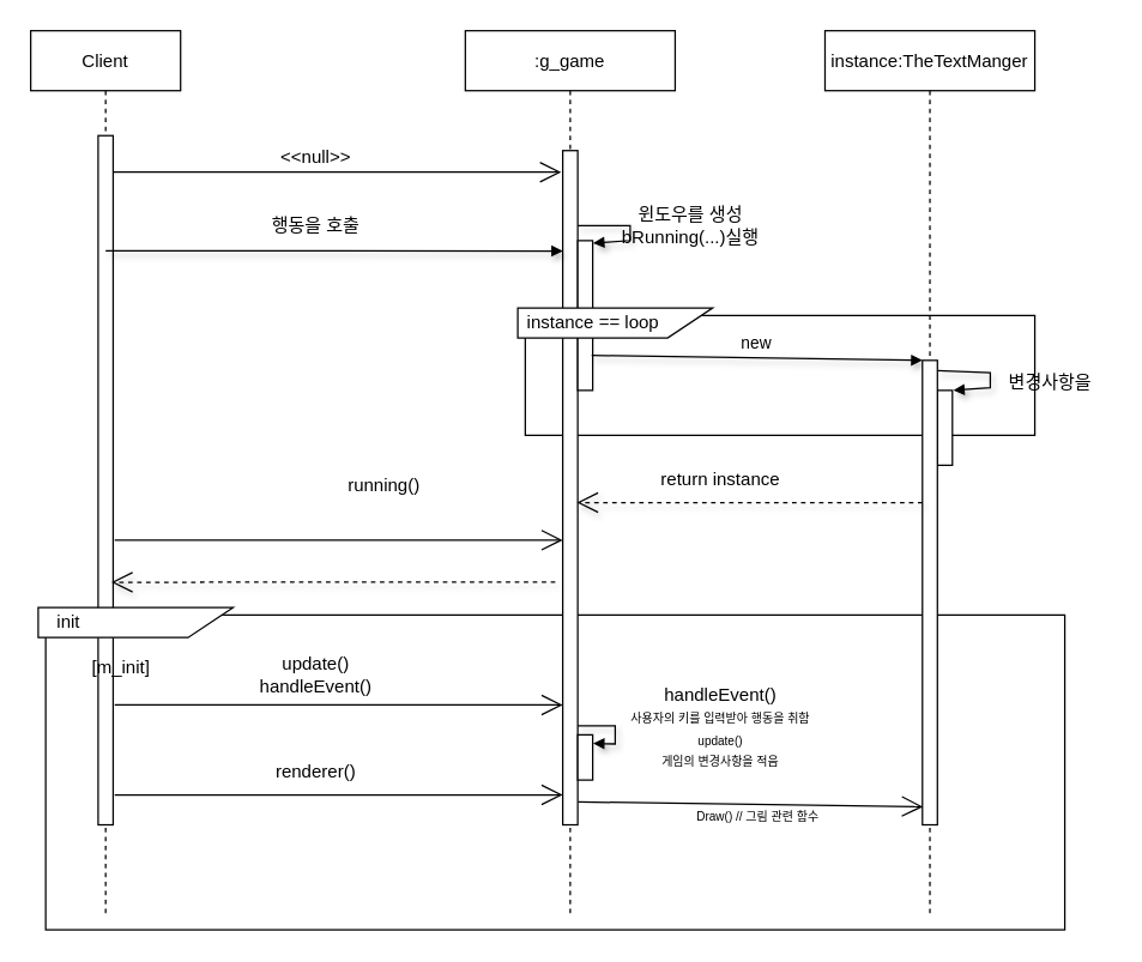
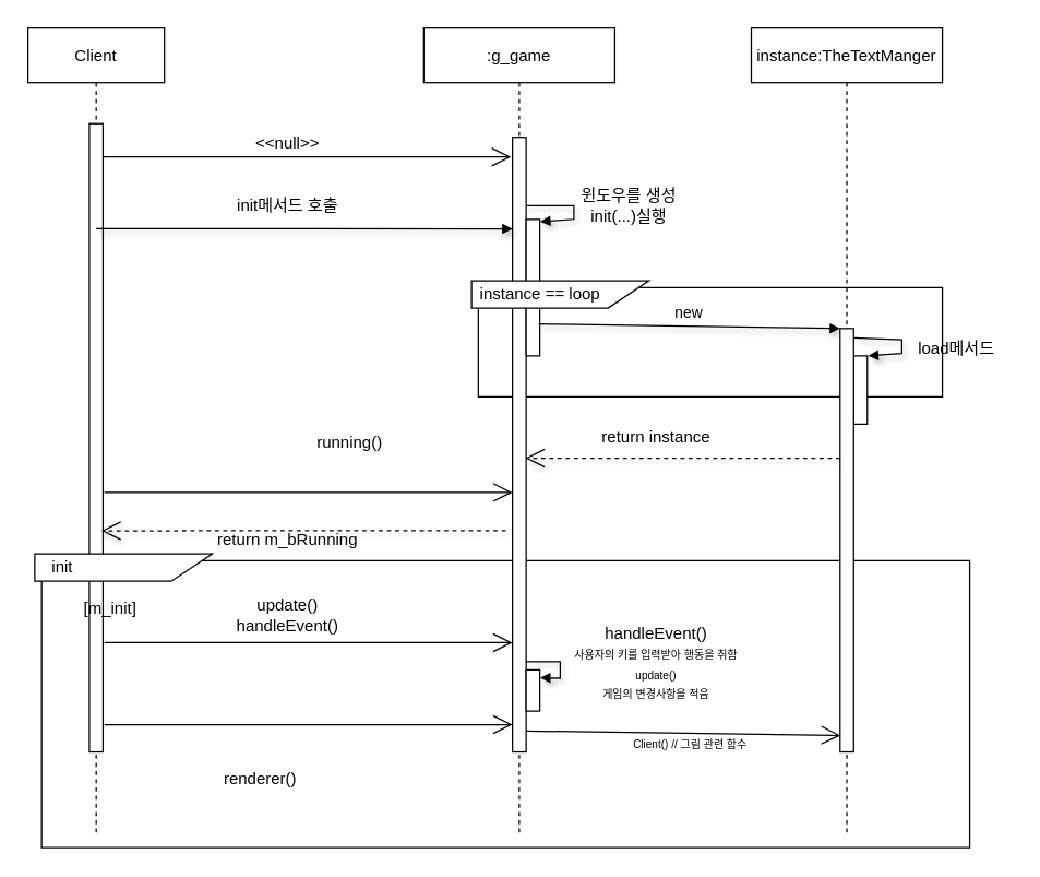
  <mxCell id="0" />
  <mxCell id="1" parent="0" />
  <mxCell id="2" value="" style="verticalLabelPosition=bottom;verticalAlign=top;html=1;shape=mxgraph.basic.rect;fillColor2=none;strokeWidth=1;size=20;indent=5;fillColor=none;" vertex="1" parent="1"><mxGeometry x="30" y="410" width="680" height="210" as="geometry" /></mxCell>
  <mxCell id="3" value="" style="verticalLabelPosition=bottom;verticalAlign=top;html=1;shape=mxgraph.basic.rect;fillColor2=none;strokeWidth=1;size=20;indent=5;fillColor=none;" vertex="1" parent="1"><mxGeometry x="350" y="210" width="340" height="80" as="geometry" /></mxCell>
  <mxCell id="4" value="Client" style="shape=umlLifeline;perimeter=lifelinePerimeter;container=1;collapsible=0;recursiveResize=0;rounded=0;shadow=0;strokeWidth=1;" parent="1" vertex="1"><mxGeometry x="20" y="20" width="100" height="590" as="geometry" /></mxCell>
  <mxCell id="5" value="" style="points=[];perimeter=orthogonalPerimeter;rounded=0;shadow=0;strokeWidth=1;" parent="4" vertex="1"><mxGeometry x="45" y="70" width="10" height="460" as="geometry" /></mxCell>
  <mxCell id="6" value=":g_game" style="shape=umlLifeline;perimeter=lifelinePerimeter;container=0;collapsible=0;recursiveResize=0;rounded=0;shadow=0;strokeWidth=1;" parent="1" vertex="1"><mxGeometry x="310" y="20" width="140" height="590" as="geometry" /></mxCell>
  <mxCell id="7" value="instance:TheTextManger" style="shape=umlLifeline;perimeter=lifelinePerimeter;container=1;collapsible=0;recursiveResize=0;rounded=0;shadow=0;strokeWidth=1;" vertex="1" parent="1"><mxGeometry x="550" y="20" width="140" height="590" as="geometry" /></mxCell>
  <mxCell id="8" value="" style="verticalLabelPosition=bottom;verticalAlign=top;html=1;shape=mxgraph.basic.rect;fillColor2=none;strokeWidth=1;size=20;indent=5;" vertex="1" parent="7"><mxGeometry x="75" y="240" width="10" height="50" as="geometry" /></mxCell>
  <mxCell id="9" value="" style="html=1;verticalAlign=bottom;endArrow=block;shadow=1;endSize=5;jumpStyle=none;entryX=1.028;entryY=0.017;entryDx=0;entryDy=0;entryPerimeter=0;rounded=0;exitX=0.972;exitY=0.187;exitDx=0;exitDy=0;exitPerimeter=0;" edge="1" parent="7"><mxGeometry width="80" relative="1" as="geometry"><mxPoint x="75" y="226.92" as="sourcePoint" /><mxPoint x="85.56" y="240.0" as="targetPoint" /><Array as="points"><mxPoint x="110.28" y="228.3" /><mxPoint x="110.28" y="238.3" /></Array></mxGeometry></mxCell>
  <mxCell id="10" value="&amp;lt;&amp;lt;null&amp;gt;&amp;gt;" style="text;html=1;align=center;verticalAlign=middle;resizable=0;points=[];autosize=1;strokeColor=none;fillColor=none;" vertex="1" parent="1"><mxGeometry x="170" y="90" width="80" height="30" as="geometry" /></mxCell>
- <mxCell id="11" value="행동을 호출" style="text;html=1;align=center;verticalAlign=middle;resizable=0;points=[];autosize=1;strokeColor=none;fillColor=none;" vertex="1" parent="1"><mxGeometry x="160" y="135" width="100" height="30" as="geometry" /></mxCell>
+ <mxCell id="11" value="init메서드 호출" style="text;html=1;align=center;verticalAlign=middle;resizable=0;points=[];autosize=1;strokeColor=none;fillColor=none;" vertex="1" parent="1"><mxGeometry x="160" y="135" width="100" height="30" as="geometry" /></mxCell>
  <mxCell id="12" value="" style="points=[];perimeter=orthogonalPerimeter;rounded=0;shadow=0;strokeWidth=1;" parent="1" vertex="1"><mxGeometry x="375" y="100" width="10" height="450" as="geometry" /></mxCell>
  <mxCell id="13" value="" style="endArrow=open;endFill=1;endSize=12;html=1;rounded=0;entryX=-0.105;entryY=0.032;entryDx=0;entryDy=0;entryPerimeter=0;" edge="1" parent="1" source="5" target="12"><mxGeometry width="160" relative="1" as="geometry"><mxPoint x="80" y="100" as="sourcePoint" /><mxPoint x="370" y="99" as="targetPoint" /></mxGeometry></mxCell>
  <mxCell id="14" value="" style="html=1;verticalAlign=bottom;endArrow=block;shadow=1;endSize=5;jumpStyle=none;entryX=1.028;entryY=0.017;entryDx=0;entryDy=0;entryPerimeter=0;rounded=0;" edge="1" parent="1" source="12" target="15"><mxGeometry width="80" relative="1" as="geometry"><mxPoint x="390" y="150" as="sourcePoint" /><mxPoint x="255.57" y="191.7" as="targetPoint" /><Array as="points"><mxPoint x="420" y="150" /><mxPoint x="420" y="160" /></Array></mxGeometry></mxCell>
  <mxCell id="15" value="" style="verticalLabelPosition=bottom;verticalAlign=top;html=1;shape=mxgraph.basic.rect;fillColor2=none;strokeWidth=1;size=20;indent=5;" vertex="1" parent="1"><mxGeometry x="385" y="160" width="10" height="100" as="geometry" /></mxCell>
  <mxCell id="16" value="" style="endArrow=block;endFill=1;html=1;edgeStyle=orthogonalEdgeStyle;align=left;verticalAlign=top;rounded=0;shadow=1;endSize=5;jumpStyle=none;entryX=0;entryY=0.149;entryDx=0;entryDy=0;entryPerimeter=0;exitX=0.5;exitY=0.167;exitDx=0;exitDy=0;exitPerimeter=0;" edge="1" parent="1" source="5" target="12"><mxGeometry relative="1" as="geometry"><mxPoint x="80" y="167" as="sourcePoint" /><mxPoint x="240" y="130" as="targetPoint" /></mxGeometry></mxCell>
- <mxCell id="17" value="윈도우를 생성&lt;br&gt;bRunning(...)실행" style="text;html=1;align=center;verticalAlign=middle;resizable=0;points=[];autosize=1;strokeColor=none;fillColor=none;" vertex="1" parent="1"><mxGeometry x="410" y="130" width="100" height="40" as="geometry" /></mxCell>
+ <mxCell id="17" value="윈도우를 생성&lt;br&gt;init(...)실행" style="text;html=1;align=center;verticalAlign=middle;resizable=0;points=[];autosize=1;strokeColor=none;fillColor=none;" vertex="1" parent="1"><mxGeometry x="410" y="130" width="100" height="40" as="geometry" /></mxCell>
  <mxCell id="18" value="new" style="html=1;verticalAlign=bottom;endArrow=block;rounded=0;shadow=1;endSize=5;jumpStyle=none;exitX=0.927;exitY=0.767;exitDx=0;exitDy=0;exitPerimeter=0;" edge="1" parent="1" source="15" target="21"><mxGeometry width="80" relative="1" as="geometry"><mxPoint x="400" y="240" as="sourcePoint" /><mxPoint x="610" y="240" as="targetPoint" /><Array as="points" /></mxGeometry></mxCell>
  <mxCell id="19" value="" style="shape=manualInput;whiteSpace=wrap;html=1;fillColor=default;rotation=90;direction=east;flipH=1;" vertex="1" parent="1"><mxGeometry x="400" y="150" width="20" height="130" as="geometry" /></mxCell>
  <mxCell id="20" value="instance == loop" style="text;html=1;align=center;verticalAlign=middle;resizable=0;points=[];autosize=1;strokeColor=none;fillColor=none;" vertex="1" parent="1"><mxGeometry x="340" y="200" width="110" height="30" as="geometry" /></mxCell>
  <mxCell id="21" value="" style="points=[];perimeter=orthogonalPerimeter;rounded=0;shadow=0;strokeWidth=1;" vertex="1" parent="1"><mxGeometry x="615" y="240" width="10" height="310" as="geometry" /></mxCell>
  <mxCell id="22" value="" style="endArrow=open;endSize=12;dashed=1;html=1;rounded=0;shadow=1;jumpStyle=none;entryX=0.948;entryY=0.522;entryDx=0;entryDy=0;entryPerimeter=0;" edge="1" parent="1" source="21" target="12"><mxGeometry width="160" relative="1" as="geometry"><mxPoint x="610" y="330" as="sourcePoint" /><mxPoint x="390" y="325" as="targetPoint" /></mxGeometry></mxCell>
  <mxCell id="23" value="return instance" style="text;html=1;align=center;verticalAlign=middle;resizable=0;points=[];autosize=1;strokeColor=none;fillColor=none;" vertex="1" parent="1"><mxGeometry x="430" y="305" width="100" height="30" as="geometry" /></mxCell>
- <mxCell id="24" value="변경사항을" style="text;html=1;align=center;verticalAlign=middle;resizable=0;points=[];autosize=1;strokeColor=none;fillColor=none;" vertex="1" parent="1"><mxGeometry x="660" y="240" width="80" height="30" as="geometry" /></mxCell>
+ <mxCell id="24" value="load메서드" style="text;html=1;align=center;verticalAlign=middle;resizable=0;points=[];autosize=1;strokeColor=none;fillColor=none;" vertex="1" parent="1"><mxGeometry x="660" y="240" width="80" height="30" as="geometry" /></mxCell>
  <mxCell id="25" value="" style="shape=manualInput;whiteSpace=wrap;html=1;fillColor=default;rotation=90;direction=east;flipH=1;" vertex="1" parent="1"><mxGeometry x="80" y="350" width="20" height="130" as="geometry" /></mxCell>
  <mxCell id="26" value="init" style="text;html=1;align=center;verticalAlign=middle;resizable=0;points=[];autosize=1;strokeColor=none;fillColor=none;" vertex="1" parent="1"><mxGeometry x="20" y="400" width="50" height="30" as="geometry" /></mxCell>
  <mxCell id="27" value="" style="endArrow=open;endFill=1;endSize=12;html=1;rounded=0;entryX=-0.105;entryY=0.032;entryDx=0;entryDy=0;entryPerimeter=0;" edge="1" parent="1"><mxGeometry width="160" relative="1" as="geometry"><mxPoint x="76.05" y="360" as="sourcePoint" /><mxPoint x="375" y="360" as="targetPoint" /></mxGeometry></mxCell>
  <mxCell id="28" value="running()" style="text;whiteSpace=wrap;html=1;" vertex="1" parent="1"><mxGeometry x="230" y="310" width="70" height="40" as="geometry" /></mxCell>
  <mxCell id="29" value="" style="endArrow=open;endSize=12;dashed=1;html=1;rounded=0;shadow=1;jumpStyle=none;entryX=0.886;entryY=0.648;entryDx=0;entryDy=0;entryPerimeter=0;" edge="1" parent="1" target="5"><mxGeometry width="160" relative="1" as="geometry"><mxPoint x="370" y="388" as="sourcePoint" /><mxPoint x="79.48" y="389.71" as="targetPoint" /></mxGeometry></mxCell>
+ <mxCell id="30" value="&lt;div style=&quot;text-align: left;&quot;&gt;&lt;span style=&quot;background-color: initial;&quot;&gt;return m_bRunning&lt;/span&gt;&lt;/div&gt;" style="text;html=1;align=center;verticalAlign=middle;resizable=0;points=[];autosize=1;strokeColor=none;fillColor=none;" vertex="1" parent="1"><mxGeometry x="145" y="380" width="130" height="30" as="geometry" /></mxCell>
  <mxCell id="31" value="&lt;font style=&quot;font-size: 12px;&quot;&gt;[&lt;span style=&quot;text-align: left;&quot;&gt;m_init&lt;/span&gt;]&lt;/font&gt;" style="text;html=1;align=center;verticalAlign=middle;resizable=0;points=[];autosize=1;fontSize=12;imageWidth=30;imageHeight=30;fillColor=none;" vertex="1" parent="1"><mxGeometry x="30" y="430" width="100" height="30" as="geometry" /></mxCell>
  <mxCell id="32" value="" style="endArrow=open;endFill=1;endSize=12;html=1;rounded=0;entryX=-0.105;entryY=0.032;entryDx=0;entryDy=0;entryPerimeter=0;" edge="1" parent="1"><mxGeometry width="160" relative="1" as="geometry"><mxPoint x="76.05" y="470" as="sourcePoint" /><mxPoint x="375" y="470" as="targetPoint" /></mxGeometry></mxCell>
  <mxCell id="33" value="update()&lt;br&gt;handleEvent()" style="text;html=1;align=center;verticalAlign=middle;resizable=0;points=[];autosize=1;strokeColor=none;fillColor=none;fontSize=12;" vertex="1" parent="1"><mxGeometry x="160" y="430" width="100" height="40" as="geometry" /></mxCell>
  <mxCell id="34" value="" style="verticalLabelPosition=bottom;verticalAlign=top;html=1;shape=mxgraph.basic.rect;fillColor2=none;strokeWidth=1;size=20;indent=5;" vertex="1" parent="1"><mxGeometry x="385" y="490" width="10" height="30" as="geometry" /></mxCell>
  <mxCell id="35" value="" style="html=1;verticalAlign=bottom;endArrow=block;shadow=1;endSize=5;jumpStyle=none;entryX=1.028;entryY=0.017;entryDx=0;entryDy=0;entryPerimeter=0;rounded=0;" edge="1" parent="1"><mxGeometry width="80" relative="1" as="geometry"><mxPoint x="385" y="484" as="sourcePoint" /><mxPoint x="395.28" y="495.7" as="targetPoint" /><Array as="points"><mxPoint x="410" y="484" /><mxPoint x="410" y="496" /></Array></mxGeometry></mxCell>
  <mxCell id="36" value="handleEvent()&lt;br&gt;&lt;font style=&quot;font-size: 8px;&quot;&gt;사용자의 키를 입력받아 행동을 취함&lt;br&gt;update()&lt;br&gt;게임의 변경사항을 적음&lt;br&gt;&lt;/font&gt;" style="text;html=1;align=center;verticalAlign=middle;resizable=0;points=[];autosize=1;strokeColor=none;fillColor=none;fontSize=12;" vertex="1" parent="1"><mxGeometry x="390" y="450" width="180" height="70" as="geometry" /></mxCell>
  <mxCell id="37" value="" style="endArrow=open;endFill=1;endSize=12;html=1;rounded=0;entryX=0.038;entryY=0.961;entryDx=0;entryDy=0;entryPerimeter=0;exitX=1.028;exitY=0.966;exitDx=0;exitDy=0;exitPerimeter=0;" edge="1" parent="1" source="12" target="21"><mxGeometry width="160" relative="1" as="geometry"><mxPoint x="385" y="530" as="sourcePoint" /><mxPoint x="610" y="530" as="targetPoint" /></mxGeometry></mxCell>
- <mxCell id="38" value="Draw() // 그림 관련 함수" style="text;html=1;align=center;verticalAlign=middle;resizable=0;points=[];autosize=1;strokeColor=none;fillColor=none;fontSize=8;" vertex="1" parent="1"><mxGeometry x="440" y="530" width="130" height="30" as="geometry" /></mxCell>
+ <mxCell id="38" value="Client() // 그림 관련 함수" style="text;html=1;align=center;verticalAlign=middle;resizable=0;points=[];autosize=1;strokeColor=none;fillColor=none;fontSize=8;" vertex="1" parent="1"><mxGeometry x="440" y="530" width="130" height="30" as="geometry" /></mxCell>
  <mxCell id="39" value="" style="endArrow=open;endFill=1;endSize=12;html=1;rounded=0;entryX=-0.105;entryY=0.032;entryDx=0;entryDy=0;entryPerimeter=0;" edge="1" parent="1"><mxGeometry width="160" relative="1" as="geometry"><mxPoint x="76.05" y="530" as="sourcePoint" /><mxPoint x="375" y="530" as="targetPoint" /></mxGeometry></mxCell>
- <mxCell id="40" value="renderer()" style="text;html=1;align=center;verticalAlign=middle;resizable=0;points=[];autosize=1;strokeColor=none;fillColor=none;fontSize=12;" vertex="1" parent="1"><mxGeometry x="170" y="500" width="80" height="30" as="geometry" /></mxCell>
+ <mxCell id="40" value="renderer()" style="text;html=1;align=center;verticalAlign=middle;resizable=0;points=[];autosize=1;strokeColor=none;fillColor=none;fontSize=12;" vertex="1" parent="1"><mxGeometry x="150" y="555" width="80" height="30" as="geometry" /></mxCell>
